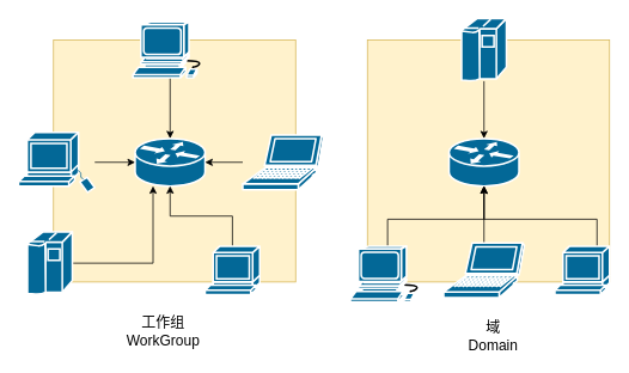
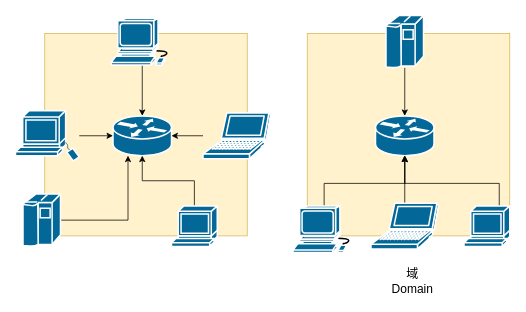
  <mxCell id="0" />
  <mxCell id="1" parent="0" />
  <mxCell id="2" value="" style="whiteSpace=wrap;html=1;aspect=fixed;fillColor=#fff2cc;strokeColor=#d6b656;" vertex="1" parent="1"><mxGeometry x="59" y="44" width="270" height="270" as="geometry" /></mxCell>
  <mxCell id="3" value="" style="shape=mxgraph.cisco.routers.router;html=1;pointerEvents=1;dashed=0;fillColor=#036897;strokeColor=#ffffff;strokeWidth=2;verticalLabelPosition=bottom;verticalAlign=top;align=center;outlineConnect=0;" vertex="1" parent="1"><mxGeometry x="150" y="154" width="78" height="53" as="geometry" /></mxCell>
  <mxCell id="4" style="edgeStyle=orthogonalEdgeStyle;rounded=0;orthogonalLoop=1;jettySize=auto;html=1;" edge="1" parent="1" source="5" target="3"><mxGeometry relative="1" as="geometry" /></mxCell>
  <mxCell id="5" value="" style="shape=mxgraph.cisco.computers_and_peripherals.laptop;html=1;pointerEvents=1;dashed=0;fillColor=#036897;strokeColor=#ffffff;strokeWidth=2;verticalLabelPosition=bottom;verticalAlign=top;align=center;outlineConnect=0;" vertex="1" parent="1"><mxGeometry x="270" y="150" width="90" height="61" as="geometry" /></mxCell>
  <mxCell id="6" style="edgeStyle=orthogonalEdgeStyle;rounded=0;orthogonalLoop=1;jettySize=auto;html=1;" edge="1" parent="1" source="7" target="3"><mxGeometry relative="1" as="geometry" /></mxCell>
  <mxCell id="7" value="" style="shape=mxgraph.cisco.computers_and_peripherals.terminal;html=1;pointerEvents=1;dashed=0;fillColor=#036897;strokeColor=#ffffff;strokeWidth=2;verticalLabelPosition=bottom;verticalAlign=top;align=center;outlineConnect=0;" vertex="1" parent="1"><mxGeometry x="228" y="274" width="61" height="54" as="geometry" /></mxCell>
  <mxCell id="8" style="edgeStyle=orthogonalEdgeStyle;rounded=0;orthogonalLoop=1;jettySize=auto;html=1;" edge="1" parent="1" source="9" target="3"><mxGeometry relative="1" as="geometry" /></mxCell>
  <mxCell id="9" value="" style="shape=mxgraph.cisco.computers_and_peripherals.sun_workstation;html=1;pointerEvents=1;dashed=0;fillColor=#036897;strokeColor=#ffffff;strokeWidth=2;verticalLabelPosition=bottom;verticalAlign=top;align=center;outlineConnect=0;" vertex="1" parent="1"><mxGeometry x="20" y="147" width="85" height="67" as="geometry" /></mxCell>
  <mxCell id="10" style="edgeStyle=orthogonalEdgeStyle;rounded=0;orthogonalLoop=1;jettySize=auto;html=1;" edge="1" parent="1" source="11" target="3"><mxGeometry relative="1" as="geometry" /></mxCell>
  <mxCell id="11" value="" style="shape=mxgraph.cisco.computers_and_peripherals.workstation;html=1;pointerEvents=1;dashed=0;fillColor=#036897;strokeColor=#ffffff;strokeWidth=2;verticalLabelPosition=bottom;verticalAlign=top;align=center;outlineConnect=0;" vertex="1" parent="1"><mxGeometry x="147.5" y="24" width="83" height="62" as="geometry" /></mxCell>
  <mxCell id="12" style="edgeStyle=orthogonalEdgeStyle;rounded=0;orthogonalLoop=1;jettySize=auto;html=1;" edge="1" parent="1" source="13" target="3"><mxGeometry relative="1" as="geometry"><Array as="points"><mxPoint x="170" y="293" /></Array></mxGeometry></mxCell>
  <mxCell id="13" value="" style="shape=mxgraph.cisco.computers_and_peripherals.ibm_mainframe;html=1;pointerEvents=1;dashed=0;fillColor=#036897;strokeColor=#ffffff;strokeWidth=2;verticalLabelPosition=bottom;verticalAlign=top;align=center;outlineConnect=0;" vertex="1" parent="1"><mxGeometry x="30" y="258" width="50" height="70" as="geometry" /></mxCell>
- <mxCell id="14" value="工作组&lt;br style=&quot;font-size: 16px;&quot;&gt;WorkGroup" style="text;html=1;align=center;verticalAlign=middle;resizable=0;points=[];autosize=1;fontSize=16;" vertex="1" parent="1"><mxGeometry x="130.5" y="349" width="100" height="40" as="geometry" /></mxCell>
  <mxCell id="15" value="" style="whiteSpace=wrap;html=1;aspect=fixed;fillColor=#fff2cc;strokeColor=#d6b656;" vertex="1" parent="1"><mxGeometry x="409" y="44" width="270" height="270" as="geometry" /></mxCell>
  <mxCell id="16" value="" style="shape=mxgraph.cisco.routers.router;html=1;pointerEvents=1;dashed=0;fillColor=#036897;strokeColor=#ffffff;strokeWidth=2;verticalLabelPosition=bottom;verticalAlign=top;align=center;outlineConnect=0;" vertex="1" parent="1"><mxGeometry x="500" y="154" width="78" height="53" as="geometry" /></mxCell>
  <mxCell id="17" style="edgeStyle=orthogonalEdgeStyle;rounded=0;orthogonalLoop=1;jettySize=auto;html=1;" edge="1" parent="1" source="18" target="16"><mxGeometry relative="1" as="geometry" /></mxCell>
  <mxCell id="18" value="" style="shape=mxgraph.cisco.computers_and_peripherals.laptop;html=1;pointerEvents=1;dashed=0;fillColor=#036897;strokeColor=#ffffff;strokeWidth=2;verticalLabelPosition=bottom;verticalAlign=top;align=center;outlineConnect=0;" vertex="1" parent="1"><mxGeometry x="494" y="270.5" width="90" height="61" as="geometry" /></mxCell>
  <mxCell id="19" style="edgeStyle=orthogonalEdgeStyle;rounded=0;orthogonalLoop=1;jettySize=auto;html=1;" edge="1" parent="1" source="20" target="16"><mxGeometry relative="1" as="geometry"><Array as="points"><mxPoint x="665" y="244" /><mxPoint x="539" y="244" /></Array></mxGeometry></mxCell>
  <mxCell id="20" value="" style="shape=mxgraph.cisco.computers_and_peripherals.terminal;html=1;pointerEvents=1;dashed=0;fillColor=#036897;strokeColor=#ffffff;strokeWidth=2;verticalLabelPosition=bottom;verticalAlign=top;align=center;outlineConnect=0;" vertex="1" parent="1"><mxGeometry x="618" y="274" width="61" height="54" as="geometry" /></mxCell>
  <mxCell id="21" style="edgeStyle=orthogonalEdgeStyle;rounded=0;orthogonalLoop=1;jettySize=auto;html=1;" edge="1" parent="1" source="22" target="16"><mxGeometry relative="1" as="geometry"><Array as="points"><mxPoint x="432" y="244" /><mxPoint x="539" y="244" /></Array></mxGeometry></mxCell>
  <mxCell id="22" value="" style="shape=mxgraph.cisco.computers_and_peripherals.workstation;html=1;pointerEvents=1;dashed=0;fillColor=#036897;strokeColor=#ffffff;strokeWidth=2;verticalLabelPosition=bottom;verticalAlign=top;align=center;outlineConnect=0;" vertex="1" parent="1"><mxGeometry x="390" y="274" width="83" height="62" as="geometry" /></mxCell>
  <mxCell id="23" style="edgeStyle=orthogonalEdgeStyle;rounded=0;orthogonalLoop=1;jettySize=auto;html=1;fontSize=16;" edge="1" parent="1" source="24" target="16"><mxGeometry relative="1" as="geometry" /></mxCell>
  <mxCell id="24" value="" style="shape=mxgraph.cisco.computers_and_peripherals.ibm_mainframe;html=1;pointerEvents=1;dashed=0;fillColor=#036897;strokeColor=#ffffff;strokeWidth=2;verticalLabelPosition=bottom;verticalAlign=top;align=center;outlineConnect=0;" vertex="1" parent="1"><mxGeometry x="514" y="20" width="50" height="70" as="geometry" /></mxCell>
  <mxCell id="25" value="域&lt;br style=&quot;font-size: 16px&quot;&gt;Domain" style="text;html=1;align=center;verticalAlign=middle;resizable=0;points=[];autosize=1;fontSize=16;" vertex="1" parent="1"><mxGeometry x="514" y="354" width="70" height="40" as="geometry" /></mxCell>
